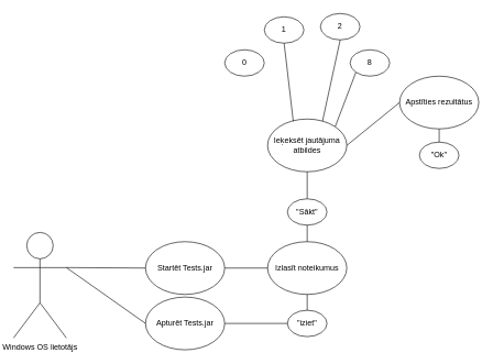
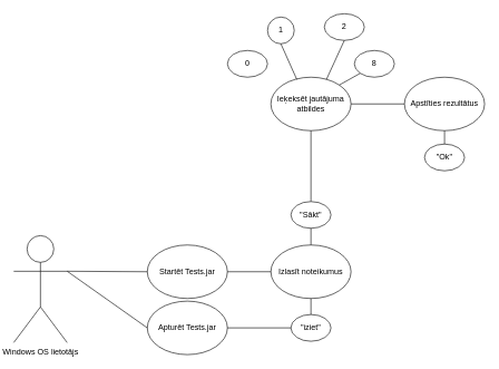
  <mxCell id="0" />
  <mxCell id="1" parent="0" />
  <mxCell id="2" value="Windows OS lietotājs" style="shape=umlActor;verticalLabelPosition=bottom;verticalAlign=top;html=1;outlineConnect=0;" parent="1" vertex="1"><mxGeometry x="20" y="352" width="80" height="160" as="geometry" /></mxCell>
  <mxCell id="3" value="Startēt Tests.jar" style="ellipse;whiteSpace=wrap;html=1;" parent="1" vertex="1"><mxGeometry x="220" y="366" width="120" height="80" as="geometry" /></mxCell>
  <mxCell id="4" value="Apturēt Tests.jar" style="ellipse;whiteSpace=wrap;html=1;" parent="1" vertex="1"><mxGeometry x="220" y="450" width="120" height="80" as="geometry" /></mxCell>
- <mxCell id="5" value="Ieķeksēt jautājuma atbildes" style="ellipse;whiteSpace=wrap;html=1;" parent="1" vertex="1"><mxGeometry x="405" y="180" width="120" height="80" as="geometry" /></mxCell>
+ <mxCell id="5" value="Ieķeksēt jautājuma atbildes" style="ellipse;whiteSpace=wrap;html=1;" parent="1" vertex="1"><mxGeometry x="405" y="115" width="120" height="80" as="geometry" /></mxCell>
  <mxCell id="6" value="0" style="ellipse;whiteSpace=wrap;html=1;" parent="1" vertex="1"><mxGeometry x="340" y="75" width="60" height="40" as="geometry" /></mxCell>
- <mxCell id="7" value="1" style="ellipse;whiteSpace=wrap;html=1;" parent="1" vertex="1"><mxGeometry x="400" y="25" width="60" height="40" as="geometry" /></mxCell>
+ <mxCell id="7" value="1" style="ellipse;whiteSpace=wrap;html=1;" parent="1" vertex="1"><mxGeometry x="400" y="25" width="40" height="40" as="geometry" /></mxCell>
  <mxCell id="8" value="2" style="ellipse;whiteSpace=wrap;html=1;" parent="1" vertex="1"><mxGeometry x="485" y="20" width="60" height="40" as="geometry" /></mxCell>
  <mxCell id="9" value="8" style="ellipse;whiteSpace=wrap;html=1;" parent="1" vertex="1"><mxGeometry x="530" y="75" width="60" height="40" as="geometry" /></mxCell>
  <mxCell id="10" value="" style="endArrow=none;html=1;rounded=0;exitX=1;exitY=0.333;exitDx=0;exitDy=0;exitPerimeter=0;entryX=0;entryY=0.5;entryDx=0;entryDy=0;" parent="1" source="2" target="3" edge="1"><mxGeometry width="50" height="50" relative="1" as="geometry"><mxPoint x="100" y="407.333" as="sourcePoint" /><mxPoint x="235" y="302" as="targetPoint" /></mxGeometry></mxCell>
  <mxCell id="11" value="" style="endArrow=none;html=1;rounded=0;exitX=1;exitY=0.333;exitDx=0;exitDy=0;exitPerimeter=0;entryX=0;entryY=0.5;entryDx=0;entryDy=0;" parent="1" source="2" target="4" edge="1"><mxGeometry width="50" height="50" relative="1" as="geometry"><mxPoint x="110" y="415" as="sourcePoint" /><mxPoint x="230" y="414" as="targetPoint" /></mxGeometry></mxCell>
  <mxCell id="12" value="" style="endArrow=none;html=1;rounded=0;exitX=0.5;exitY=0;exitDx=0;exitDy=0;entryX=0.5;entryY=1;entryDx=0;entryDy=0;" parent="1" target="5" edge="1"><mxGeometry width="50" height="50" relative="1" as="geometry"><mxPoint x="465" y="301" as="sourcePoint" /><mxPoint x="415" y="351" as="targetPoint" /></mxGeometry></mxCell>
  <mxCell id="13" value="" style="endArrow=none;html=1;rounded=0;exitX=0;exitY=1;exitDx=0;exitDy=0;entryX=1;entryY=0;entryDx=0;entryDy=0;" parent="1" source="9" target="5" edge="1"><mxGeometry width="50" height="50" relative="1" as="geometry"><mxPoint x="401" y="119" as="sourcePoint" /><mxPoint x="433" y="137" as="targetPoint" /></mxGeometry></mxCell>
  <mxCell id="14" value="" style="endArrow=none;html=1;rounded=0;exitX=0.5;exitY=1;exitDx=0;exitDy=0;entryX=0.324;entryY=0.043;entryDx=0;entryDy=0;entryPerimeter=0;" parent="1" source="7" target="5" edge="1"><mxGeometry width="50" height="50" relative="1" as="geometry"><mxPoint x="411" y="129" as="sourcePoint" /><mxPoint x="443" y="147" as="targetPoint" /></mxGeometry></mxCell>
  <mxCell id="15" value="" style="endArrow=none;html=1;rounded=0;exitX=0.5;exitY=1;exitDx=0;exitDy=0;entryX=0.693;entryY=0.043;entryDx=0;entryDy=0;entryPerimeter=0;" parent="1" source="8" target="5" edge="1"><mxGeometry width="50" height="50" relative="1" as="geometry"><mxPoint x="421" y="139" as="sourcePoint" /><mxPoint x="453" y="157" as="targetPoint" /></mxGeometry></mxCell>
  <mxCell id="16" value="Apstīties rezultātus" style="ellipse;whiteSpace=wrap;html=1;" vertex="1" parent="1"><mxGeometry x="605" y="115" width="120" height="80" as="geometry" /></mxCell>
  <mxCell id="17" value="" style="endArrow=none;html=1;rounded=0;exitX=0;exitY=0.5;exitDx=0;exitDy=0;entryX=1;entryY=0.5;entryDx=0;entryDy=0;" edge="1" parent="1" target="5"><mxGeometry width="50" height="50" relative="1" as="geometry"><mxPoint x="605" y="155" as="sourcePoint" /><mxPoint x="475" y="205" as="targetPoint" /></mxGeometry></mxCell>
  <mxCell id="18" value="&quot;Ok&quot;" style="ellipse;whiteSpace=wrap;html=1;" vertex="1" parent="1"><mxGeometry x="635" y="215" width="60" height="40" as="geometry" /></mxCell>
  <mxCell id="19" value="" style="endArrow=none;html=1;rounded=0;exitX=0.5;exitY=0;exitDx=0;exitDy=0;entryX=0.5;entryY=1;entryDx=0;entryDy=0;" edge="1" parent="1" source="18"><mxGeometry width="50" height="50" relative="1" as="geometry"><mxPoint x="615" y="165" as="sourcePoint" /><mxPoint x="665" y="195" as="targetPoint" /></mxGeometry></mxCell>
  <mxCell id="20" value="Izlasīt noteikumus" style="ellipse;whiteSpace=wrap;html=1;" vertex="1" parent="1"><mxGeometry x="405" y="366" width="120" height="80" as="geometry" /></mxCell>
  <mxCell id="21" value="" style="endArrow=none;html=1;rounded=0;exitX=1;exitY=0.5;exitDx=0;exitDy=0;entryX=0;entryY=0.5;entryDx=0;entryDy=0;" edge="1" parent="1" source="3" target="20"><mxGeometry width="50" height="50" relative="1" as="geometry"><mxPoint x="475" y="306" as="sourcePoint" /><mxPoint x="475" y="200" as="targetPoint" /></mxGeometry></mxCell>
  <mxCell id="22" value="&quot;iziet&quot;" style="ellipse;whiteSpace=wrap;html=1;" vertex="1" parent="1"><mxGeometry x="435" y="470" width="60" height="40" as="geometry" /></mxCell>
  <mxCell id="23" value="" style="endArrow=none;html=1;rounded=0;exitX=0.5;exitY=1;exitDx=0;exitDy=0;entryX=0.5;entryY=0;entryDx=0;entryDy=0;" edge="1" parent="1" source="20" target="22"><mxGeometry width="50" height="50" relative="1" as="geometry"><mxPoint x="475" y="272" as="sourcePoint" /><mxPoint x="475" y="166" as="targetPoint" /></mxGeometry></mxCell>
  <mxCell id="24" value="&quot;Sākt&quot;" style="ellipse;whiteSpace=wrap;html=1;" vertex="1" parent="1"><mxGeometry x="435" y="301" width="60" height="40" as="geometry" /></mxCell>
  <mxCell id="25" value="" style="endArrow=none;html=1;rounded=0;entryX=0.5;entryY=1;entryDx=0;entryDy=0;exitX=0.5;exitY=0;exitDx=0;exitDy=0;" edge="1" parent="1" source="20" target="24"><mxGeometry width="50" height="50" relative="1" as="geometry"><mxPoint x="465" y="360" as="sourcePoint" /><mxPoint x="465" y="338" as="targetPoint" /></mxGeometry></mxCell>
  <mxCell id="26" value="" style="endArrow=none;html=1;rounded=0;exitX=1;exitY=0.5;exitDx=0;exitDy=0;entryX=0;entryY=0.5;entryDx=0;entryDy=0;" edge="1" parent="1" source="4" target="22"><mxGeometry width="50" height="50" relative="1" as="geometry"><mxPoint x="350" y="416" as="sourcePoint" /><mxPoint x="415" y="416" as="targetPoint" /></mxGeometry></mxCell>
